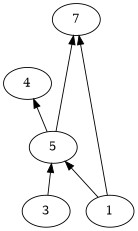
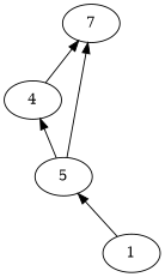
  digraph {
    rankdir=TB
    edge [dir=back]
    4
    5
    1
-   3
    n5 [label=7]
    4 -> 5
    5 -> 1
-   5 -> 3
-   n5 -> 1
+   n5 -> 4
    n5 -> 5
  }
